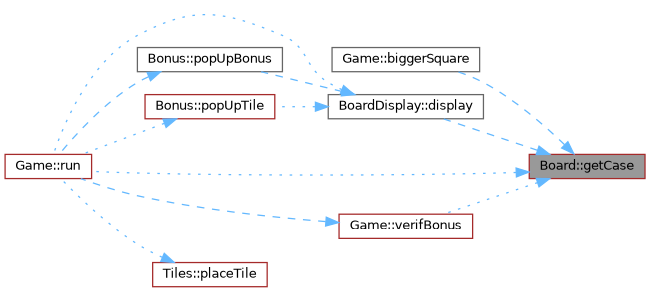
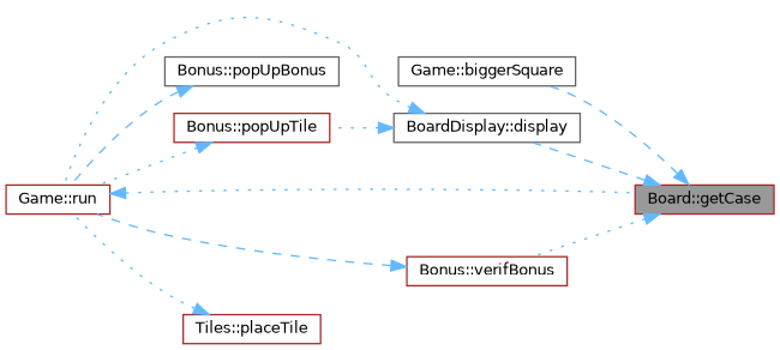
  digraph {
    rankdir=RL
    node [color=brown fillcolor=white fontname=Helvetica fontsize=10 shape=box style=filled]
    edge [color=steelblue1 dir=back fontname=Helvetica fontsize=10 labelfontname=Helvetica labelfontsize=10 style=dotted]
    n1 [fillcolor=grey60 fontcolor=black height=0.2 label="Board::getCase" width=0.4]
    n2 [color=gray40 height=0.2 label="Game::biggerSquare" width=0.4]
    n3 [color=gray40 height=0.2 label="BoardDisplay::display" width=0.4]
    n4 [height=0.2 label="Game::run" width=0.4]
-   n5 [height=0.2 label="Game::verifBonus" width=0.4]
+   n5 [height=0.2 label="Bonus::verifBonus" width=0.4]
    n6 [color=gray40 height=0.2 label="Bonus::popUpBonus" width=0.4]
    n7 [height=0.2 label="Bonus::popUpTile" width=0.4]
    n8 [height=0.2 label="Tiles::placeTile" width=0.4]
    n1 -> n2 [style=dashed]
    n1 -> n3 [style=dashed]
-   n1 -> n4
+   n4 -> n1
    n1 -> n5
    n3 -> n4
-   n3 -> n6 [style=dashed]
    n3 -> n7
    n5 -> n4 [style=dashed]
    n6 -> n4 [style=dashed]
    n7 -> n4
    n8 -> n4
  }
